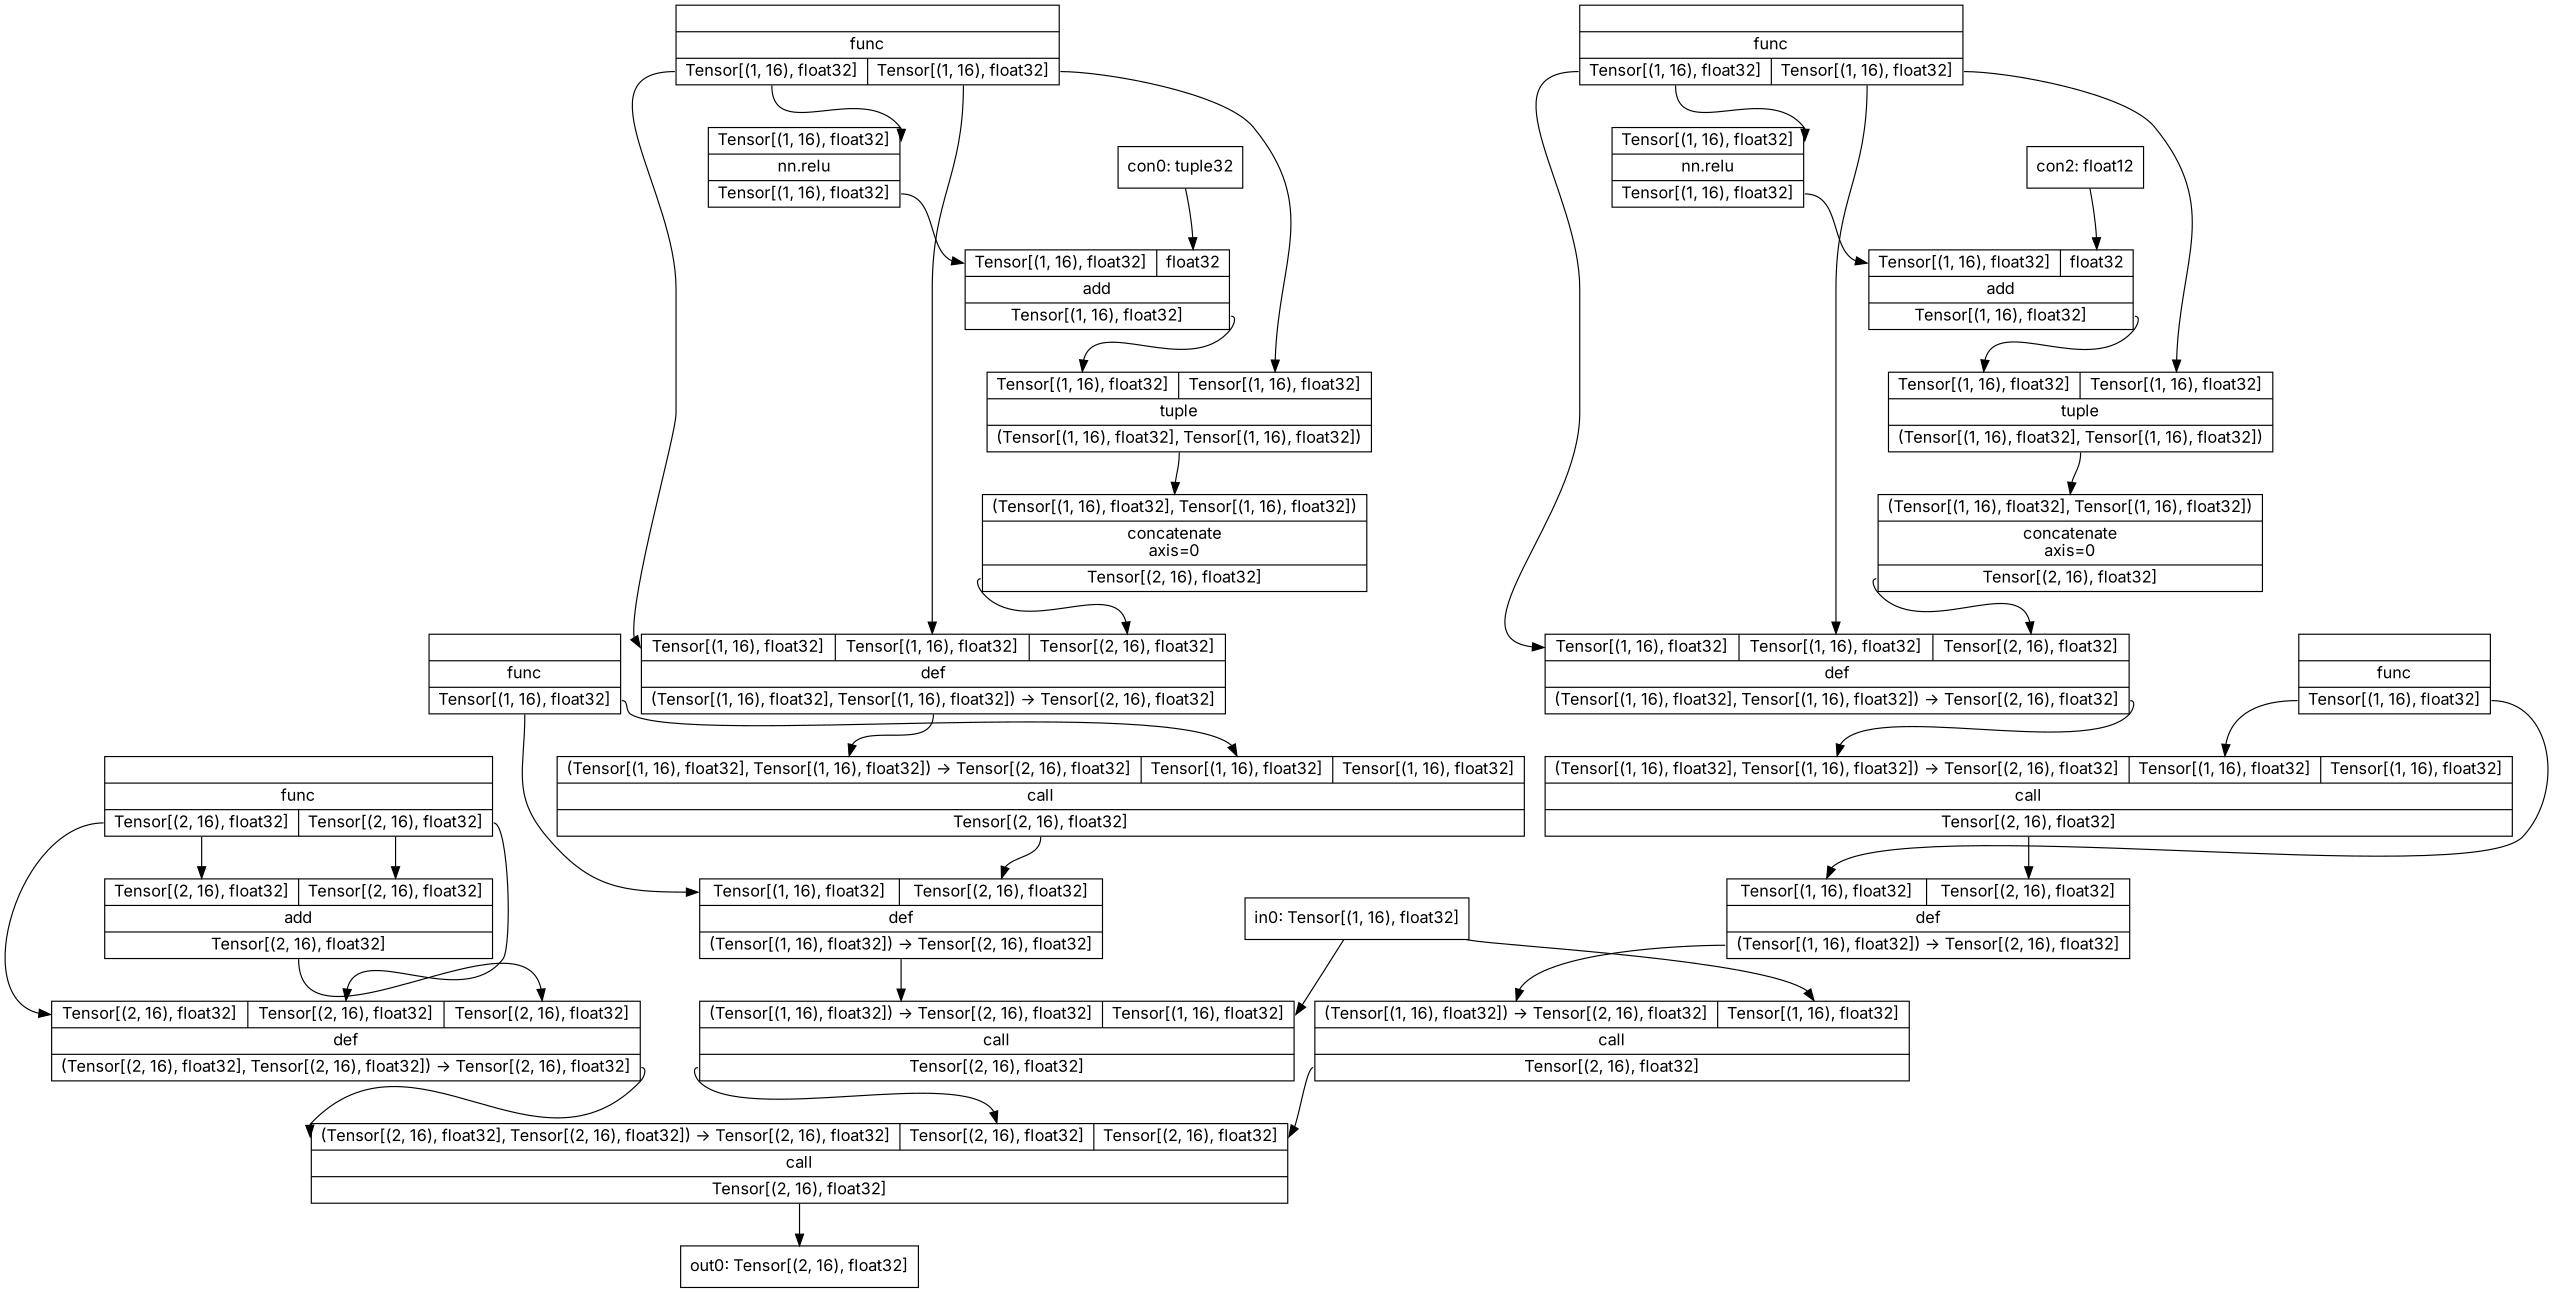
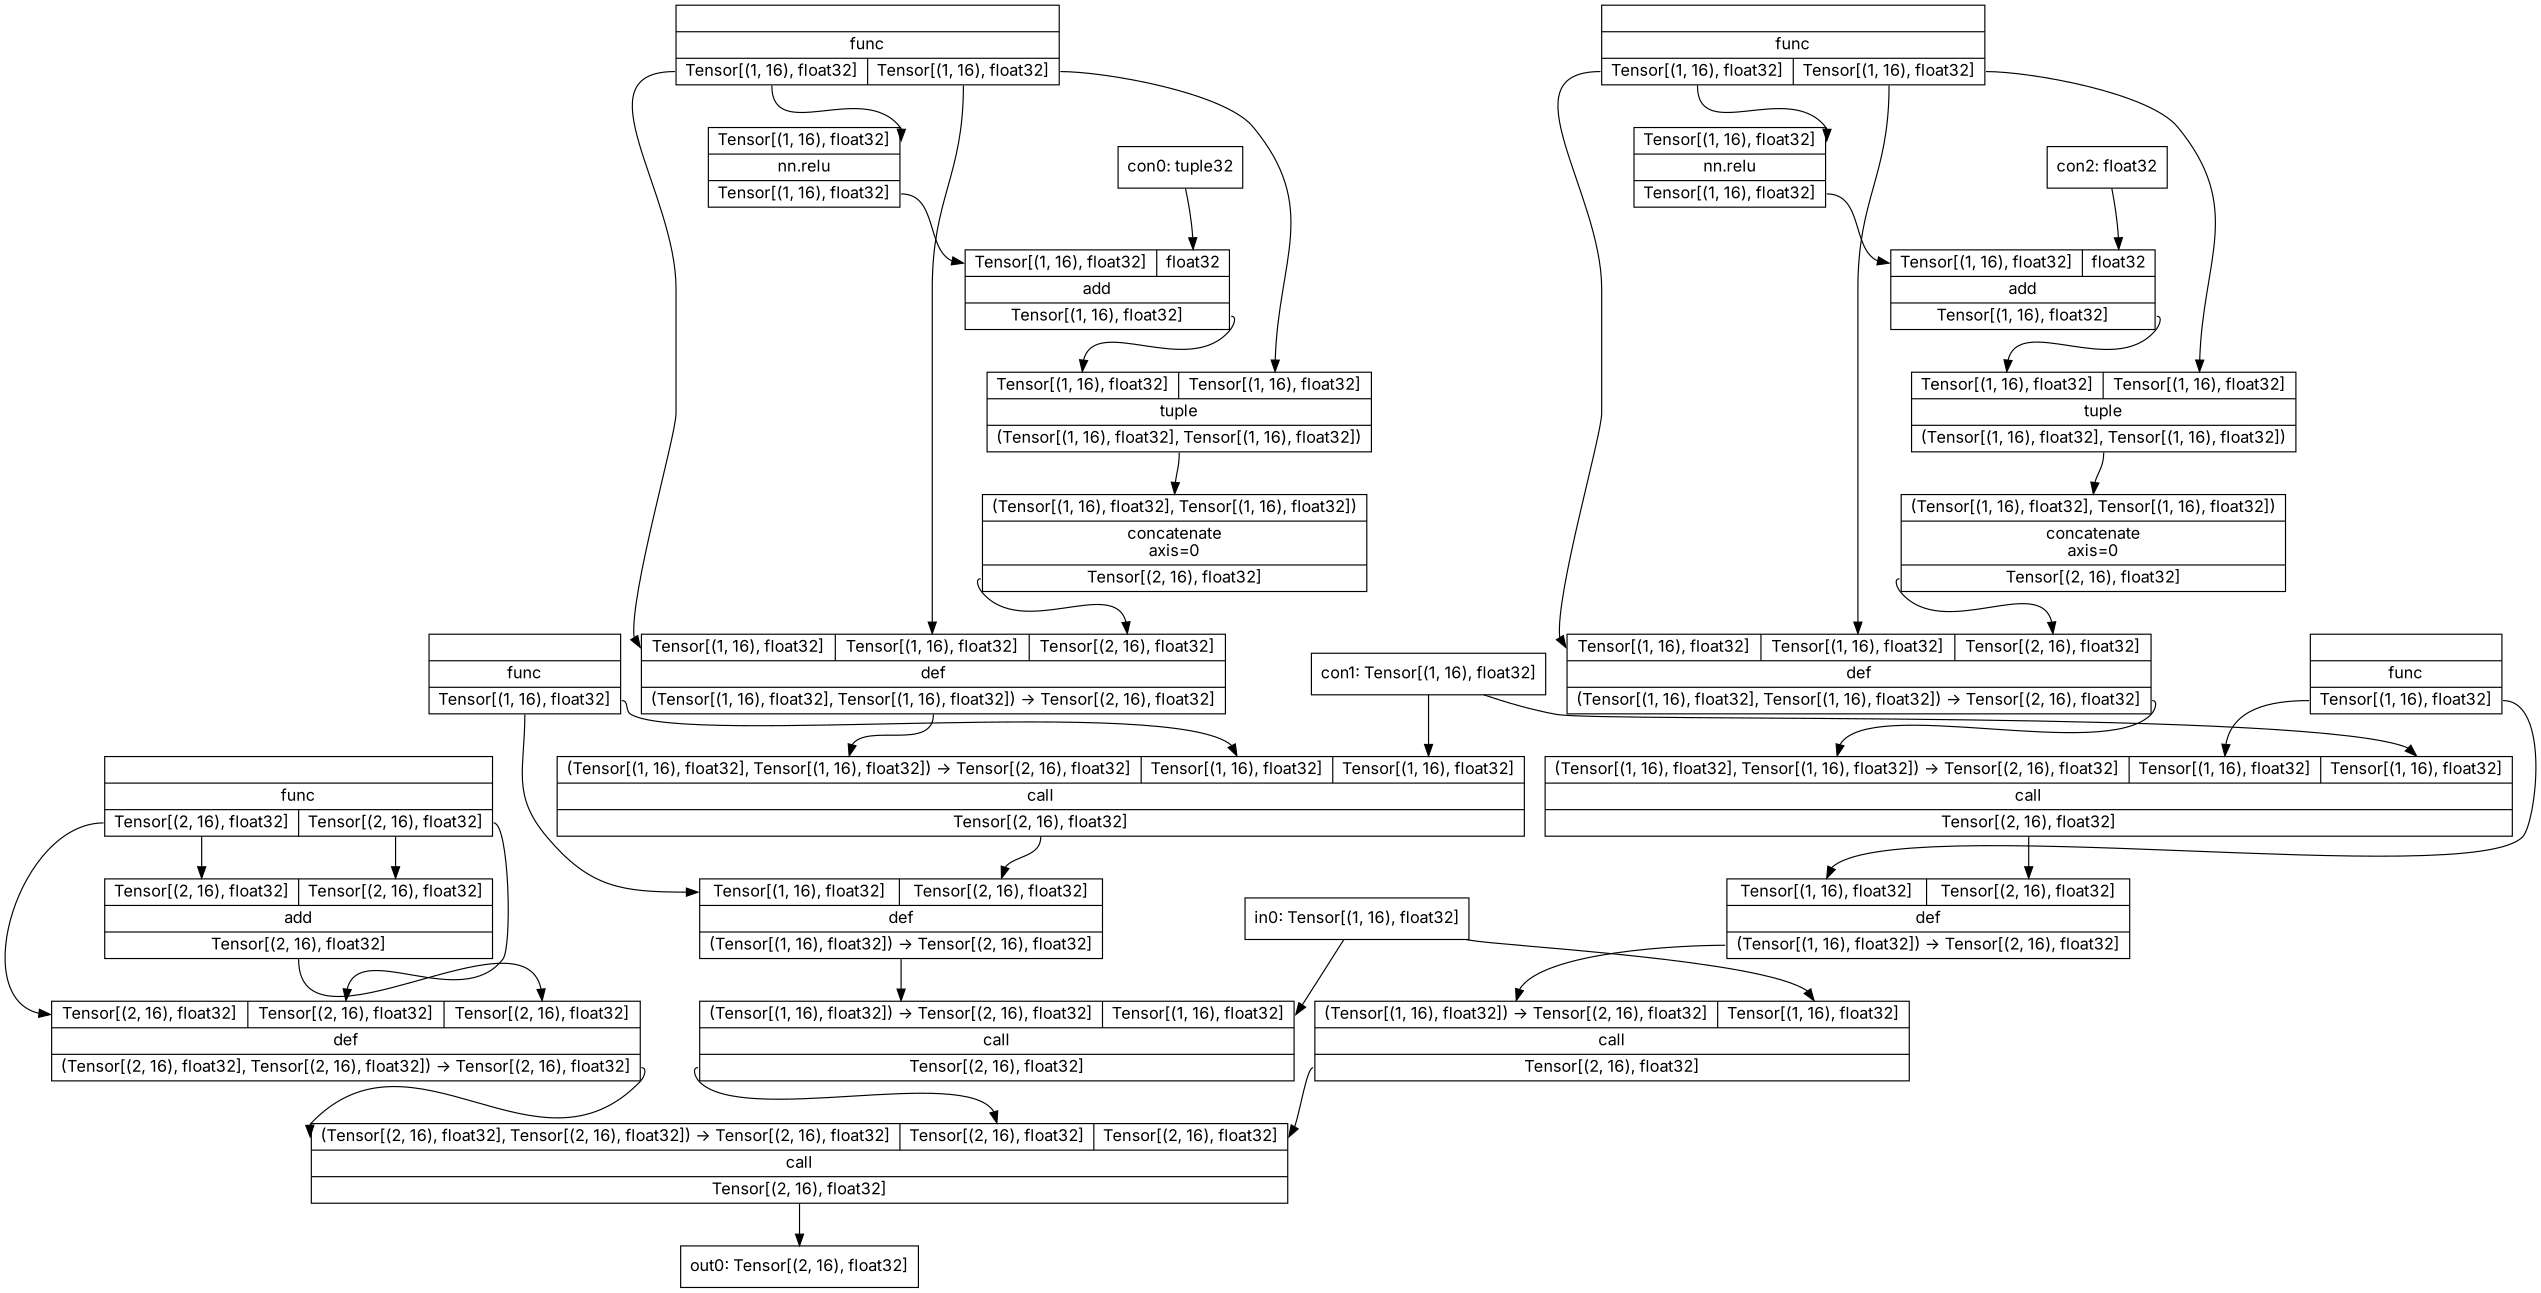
  digraph {
    fontname=Inter
    node [fontname=Inter shape=record]
    edge [fontname=Inter headport=i0 tailport=o0]
    n1 [label="{{}|func\n|{<o0>Tensor[(2, 16), float32]|<o1>Tensor[(2, 16), float32]}}"]
    n2 [label="{{<i0>Tensor[(2, 16), float32]|<i1>Tensor[(2, 16), float32]}|add\n|{<o0>Tensor[(2, 16), float32]}}"]
    n3 [label="{{<i0>Tensor[(2, 16), float32]|<i1>Tensor[(2, 16), float32]|<i2>Tensor[(2, 16), float32]}|def\n|{<o0>(Tensor[(2, 16), float32], Tensor[(2, 16), float32]) -\> Tensor[(2, 16), float32]}}"]
    n4 [label="{{<i0>(Tensor[(2, 16), float32], Tensor[(2, 16), float32]) -\> Tensor[(2, 16), float32]|<i1>Tensor[(2, 16), float32]|<i2>Tensor[(2, 16), float32]}|call\n|{<o0>Tensor[(2, 16), float32]}}"]
    n5 [label="out0: Tensor[(2, 16), float32]"]
    n6 [label="{{}|func\n|{<o0>Tensor[(1, 16), float32]}}"]
    n7 [label="{{<i0>(Tensor[(1, 16), float32], Tensor[(1, 16), float32]) -\> Tensor[(2, 16), float32]|<i1>Tensor[(1, 16), float32]|<i2>Tensor[(1, 16), float32]}|call\n|{<o0>Tensor[(2, 16), float32]}}"]
    n8 [label="{{<i0>Tensor[(1, 16), float32]|<i1>Tensor[(2, 16), float32]}|def\n|{<o0>(Tensor[(1, 16), float32]) -\> Tensor[(2, 16), float32]}}"]
    n9 [label="{{<i0>(Tensor[(1, 16), float32]) -\> Tensor[(2, 16), float32]|<i1>Tensor[(1, 16), float32]}|call\n|{<o0>Tensor[(2, 16), float32]}}"]
    n10 [label="{{}|func\n|{<o0>Tensor[(1, 16), float32]|<o1>Tensor[(1, 16), float32]}}"]
    n11 [label="{{<i0>Tensor[(1, 16), float32]}|nn.relu\n|{<o0>Tensor[(1, 16), float32]}}"]
    n12 [label="{{<i0>Tensor[(1, 16), float32]|<i1>Tensor[(1, 16), float32]}|tuple\n|{<o0>(Tensor[(1, 16), float32], Tensor[(1, 16), float32])}}"]
    n13 [label="{{<i0>Tensor[(1, 16), float32]|<i1>Tensor[(1, 16), float32]|<i2>Tensor[(2, 16), float32]}|def\n|{<o0>(Tensor[(1, 16), float32], Tensor[(1, 16), float32]) -\> Tensor[(2, 16), float32]}}"]
    n14 [label="{{<i0>Tensor[(1, 16), float32]|<i1>float32}|add\n|{<o0>Tensor[(1, 16), float32]}}"]
    n15 [label="{{<i0>(Tensor[(1, 16), float32], Tensor[(1, 16), float32])}|concatenate\naxis=0|{<o0>Tensor[(2, 16), float32]}}"]
    n16 [label="con0: tuple32"]
+   n17 [label="con1: Tensor[(1, 16), float32]"]
    n18 [label="{{<i0>(Tensor[(1, 16), float32], Tensor[(1, 16), float32]) -\> Tensor[(2, 16), float32]|<i1>Tensor[(1, 16), float32]|<i2>Tensor[(1, 16), float32]}|call\n|{<o0>Tensor[(2, 16), float32]}}"]
    n19 [label="{{<i0>Tensor[(1, 16), float32]|<i1>Tensor[(2, 16), float32]}|def\n|{<o0>(Tensor[(1, 16), float32]) -\> Tensor[(2, 16), float32]}}"]
    n20 [label="in0: Tensor[(1, 16), float32]"]
    n21 [label="{{<i0>(Tensor[(1, 16), float32]) -\> Tensor[(2, 16), float32]|<i1>Tensor[(1, 16), float32]}|call\n|{<o0>Tensor[(2, 16), float32]}}"]
    n22 [label="{{}|func\n|{<o0>Tensor[(1, 16), float32]}}"]
    n23 [label="{{}|func\n|{<o0>Tensor[(1, 16), float32]|<o1>Tensor[(1, 16), float32]}}"]
    n24 [label="{{<i0>Tensor[(1, 16), float32]}|nn.relu\n|{<o0>Tensor[(1, 16), float32]}}"]
    n25 [label="{{<i0>Tensor[(1, 16), float32]|<i1>Tensor[(1, 16), float32]}|tuple\n|{<o0>(Tensor[(1, 16), float32], Tensor[(1, 16), float32])}}"]
    n26 [label="{{<i0>Tensor[(1, 16), float32]|<i1>Tensor[(1, 16), float32]|<i2>Tensor[(2, 16), float32]}|def\n|{<o0>(Tensor[(1, 16), float32], Tensor[(1, 16), float32]) -\> Tensor[(2, 16), float32]}}"]
    n27 [label="{{<i0>Tensor[(1, 16), float32]|<i1>float32}|add\n|{<o0>Tensor[(1, 16), float32]}}"]
    n28 [label="{{<i0>(Tensor[(1, 16), float32], Tensor[(1, 16), float32])}|concatenate\naxis=0|{<o0>Tensor[(2, 16), float32]}}"]
-   n29 [label="con2: float12"]
+   n29 [label="con2: float32"]
    n1 -> n2
    n1 -> n2 [headport=i1 tailport=o1]
    n1 -> n3
    n1 -> n3 [headport=i1 tailport=o1]
    n2 -> n3 [headport=i2]
    n3 -> n4
    n4 -> n5
    n6 -> n7 [headport=i1]
    n6 -> n8
    n7 -> n8 [headport=i1]
    n8 -> n9
    n9 -> n4 [headport=i1]
    n10 -> n11
    n10 -> n12 [headport=i1 tailport=o1]
    n10 -> n13
    n10 -> n13 [headport=i1 tailport=o1]
    n11 -> n14
    n12 -> n15
    n13 -> n7
    n14 -> n12
    n15 -> n13 [headport=i2]
    n16 -> n14 [headport=i1]
+   n17 -> n7 [headport=i2]
+   n17 -> n18 [headport=i2]
    n18 -> n19 [headport=i1]
    n19 -> n21
    n20 -> n9 [headport=i1]
    n20 -> n21 [headport=i1]
    n21 -> n4 [headport=i2]
    n22 -> n18 [headport=i1]
    n22 -> n19
    n23 -> n24
    n23 -> n25 [headport=i1 tailport=o1]
    n23 -> n26
    n23 -> n26 [headport=i1 tailport=o1]
    n24 -> n27
    n25 -> n28
    n26 -> n18
    n27 -> n25
    n28 -> n26 [headport=i2]
    n29 -> n27 [headport=i1]
  }
